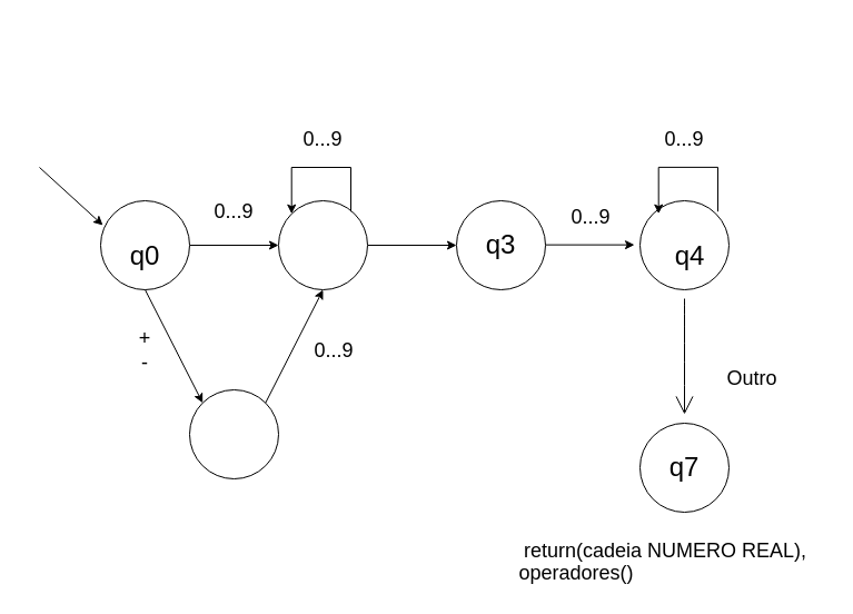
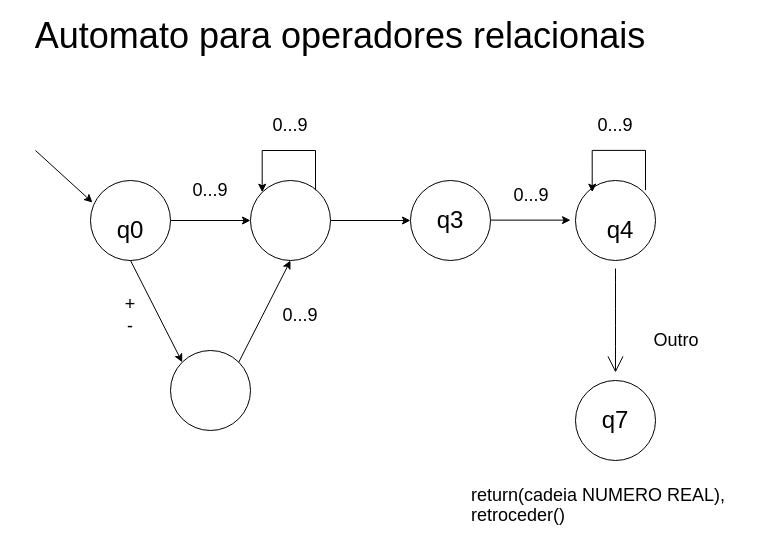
  <mxCell id="0" />
  <mxCell id="1" parent="0" />
  <mxCell id="2" value="" style="edgeStyle=orthogonalEdgeStyle;rounded=0;orthogonalLoop=1;jettySize=auto;html=1;" parent="1" source="3" target="5" edge="1"><mxGeometry relative="1" as="geometry" /></mxCell>
  <mxCell id="3" value="" style="ellipse;whiteSpace=wrap;html=1;aspect=fixed;" parent="1" vertex="1"><mxGeometry x="90" y="180" width="80" height="80" as="geometry" /></mxCell>
  <mxCell id="4" value="" style="edgeStyle=orthogonalEdgeStyle;rounded=0;orthogonalLoop=1;jettySize=auto;html=1;fontSize=24;" parent="1" source="5" target="8" edge="1"><mxGeometry relative="1" as="geometry" /></mxCell>
  <mxCell id="5" value="" style="ellipse;whiteSpace=wrap;html=1;aspect=fixed;" parent="1" vertex="1"><mxGeometry x="250" y="180" width="80" height="80" as="geometry" /></mxCell>
  <mxCell id="6" value="" style="endArrow=classic;html=1;rounded=0;entryX=0.025;entryY=0.275;entryDx=0;entryDy=0;entryPerimeter=0;" parent="1" target="3" edge="1"><mxGeometry width="50" height="50" relative="1" as="geometry"><mxPoint x="35" y="150" as="sourcePoint" /><mxPoint x="160" y="190" as="targetPoint" /></mxGeometry></mxCell>
  <mxCell id="7" value="&lt;font style=&quot;font-size: 24px;&quot;&gt;q0&lt;/font&gt;" style="text;html=1;strokeColor=none;fillColor=none;align=center;verticalAlign=middle;whiteSpace=wrap;rounded=0;" parent="1" vertex="1"><mxGeometry x="100" y="215" width="60" height="30" as="geometry" /></mxCell>
  <mxCell id="8" value="" style="ellipse;whiteSpace=wrap;html=1;aspect=fixed;" parent="1" vertex="1"><mxGeometry x="410" y="180" width="80" height="80" as="geometry" /></mxCell>
  <mxCell id="9" value="&lt;font style=&quot;font-size: 24px;&quot;&gt;q3&lt;/font&gt;" style="text;html=1;strokeColor=none;fillColor=none;align=center;verticalAlign=middle;whiteSpace=wrap;rounded=0;" parent="1" vertex="1"><mxGeometry x="420" y="205" width="60" height="30" as="geometry" /></mxCell>
  <mxCell id="10" value="" style="endArrow=classic;html=1;rounded=0;exitX=0.5;exitY=1;exitDx=0;exitDy=0;entryX=0;entryY=0;entryDx=0;entryDy=0;" parent="1" source="3" target="11" edge="1"><mxGeometry width="50" height="50" relative="1" as="geometry"><mxPoint x="115" y="260" as="sourcePoint" /><mxPoint x="175" y="550" as="targetPoint" /></mxGeometry></mxCell>
  <mxCell id="11" value="" style="ellipse;whiteSpace=wrap;html=1;aspect=fixed;" parent="1" vertex="1"><mxGeometry x="170" y="350" width="80" height="80" as="geometry" /></mxCell>
+ <mxCell id="12" value="&lt;font style=&quot;font-size: 36px;&quot;&gt;Automato para operadores relacionais&amp;nbsp;&lt;/font&gt;" style="text;html=1;strokeColor=none;fillColor=none;align=center;verticalAlign=middle;whiteSpace=wrap;rounded=0;" parent="1" vertex="1"><mxGeometry x="20" y="20" width="650" height="30" as="geometry" /></mxCell>
  <mxCell id="13" value="" style="endArrow=classic;html=1;rounded=0;exitX=1;exitY=0;exitDx=0;exitDy=0;entryX=0.5;entryY=1;entryDx=0;entryDy=0;" edge="1" parent="1" source="11" target="5"><mxGeometry width="50" height="50" relative="1" as="geometry"><mxPoint x="178" y="270" as="sourcePoint" /><mxPoint x="251.68" y="357.36" as="targetPoint" /></mxGeometry></mxCell>
  <mxCell id="14" value="" style="edgeStyle=orthogonalEdgeStyle;rounded=0;orthogonalLoop=1;jettySize=auto;html=1;fontSize=24;" edge="1" parent="1"><mxGeometry relative="1" as="geometry"><mxPoint x="490" y="219.63" as="sourcePoint" /><mxPoint x="570" y="219.63" as="targetPoint" /></mxGeometry></mxCell>
  <mxCell id="15" value="" style="edgeStyle=none;curved=1;rounded=0;orthogonalLoop=1;jettySize=auto;html=1;endArrow=open;startSize=14;endSize=14;sourcePerimeterSpacing=8;targetPerimeterSpacing=8;" edge="1" parent="1" source="16" target="18"><mxGeometry relative="1" as="geometry" /></mxCell>
  <mxCell id="16" value="" style="ellipse;whiteSpace=wrap;html=1;aspect=fixed;" vertex="1" parent="1"><mxGeometry x="575" y="180" width="80" height="80" as="geometry" /></mxCell>
  <mxCell id="17" value="&lt;font style=&quot;font-size: 24px;&quot;&gt;q4&lt;/font&gt;" style="text;html=1;strokeColor=none;fillColor=none;align=center;verticalAlign=middle;whiteSpace=wrap;rounded=0;" vertex="1" parent="1"><mxGeometry x="590" y="215" width="60" height="30" as="geometry" /></mxCell>
  <mxCell id="18" value="" style="ellipse;whiteSpace=wrap;html=1;aspect=fixed;hachureGap=4;" vertex="1" parent="1"><mxGeometry x="575" y="380" width="80" height="80" as="geometry" /></mxCell>
  <mxCell id="19" value="&lt;font style=&quot;font-size: 24px;&quot;&gt;q7&lt;/font&gt;" style="text;html=1;strokeColor=none;fillColor=none;align=center;verticalAlign=middle;whiteSpace=wrap;rounded=0;" vertex="1" parent="1"><mxGeometry x="585" y="405" width="60" height="30" as="geometry" /></mxCell>
  <mxCell id="20" value="&lt;font style=&quot;font-size: 18px;&quot;&gt;0...9&lt;/font&gt;" style="text;strokeColor=none;fillColor=none;html=1;align=center;verticalAlign=middle;whiteSpace=wrap;rounded=0;hachureGap=4;" vertex="1" parent="1"><mxGeometry x="180" y="175" width="60" height="30" as="geometry" /></mxCell>
  <mxCell id="21" value="&lt;font style=&quot;font-size: 18px;&quot;&gt;+&lt;br&gt;-&lt;br&gt;&lt;/font&gt;" style="text;strokeColor=none;fillColor=none;html=1;align=center;verticalAlign=middle;whiteSpace=wrap;rounded=0;hachureGap=4;" vertex="1" parent="1"><mxGeometry x="100" y="300" width="60" height="30" as="geometry" /></mxCell>
  <mxCell id="22" value="&lt;font style=&quot;font-size: 18px;&quot;&gt;0...9&lt;/font&gt;" style="text;strokeColor=none;fillColor=none;html=1;align=center;verticalAlign=middle;whiteSpace=wrap;rounded=0;hachureGap=4;" vertex="1" parent="1"><mxGeometry x="270" y="300" width="60" height="30" as="geometry" /></mxCell>
  <mxCell id="23" value="" style="edgeStyle=orthogonalEdgeStyle;rounded=0;orthogonalLoop=1;jettySize=auto;html=1;entryX=0;entryY=0;entryDx=0;entryDy=0;" edge="1" parent="1" target="5"><mxGeometry relative="1" as="geometry"><mxPoint x="315" y="189.76" as="sourcePoint" /><mxPoint x="265" y="150" as="targetPoint" /><Array as="points"><mxPoint x="315" y="150" /><mxPoint x="262" y="150" /></Array></mxGeometry></mxCell>
  <mxCell id="24" value="&lt;font style=&quot;font-size: 18px;&quot;&gt;0...9&lt;/font&gt;" style="text;strokeColor=none;fillColor=none;html=1;align=center;verticalAlign=middle;whiteSpace=wrap;rounded=0;hachureGap=4;" vertex="1" parent="1"><mxGeometry x="260" y="110" width="60" height="30" as="geometry" /></mxCell>
  <mxCell id="25" value="" style="edgeStyle=orthogonalEdgeStyle;rounded=0;orthogonalLoop=1;jettySize=auto;html=1;entryX=0;entryY=0;entryDx=0;entryDy=0;" edge="1" parent="1"><mxGeometry relative="1" as="geometry"><mxPoint x="645" y="189.7" as="sourcePoint" /><mxPoint x="591.716" y="191.656" as="targetPoint" /><Array as="points"><mxPoint x="645" y="149.94" /><mxPoint x="592" y="149.94" /></Array></mxGeometry></mxCell>
  <mxCell id="26" value="&lt;font style=&quot;font-size: 18px;&quot;&gt;0...9&lt;/font&gt;" style="text;strokeColor=none;fillColor=none;html=1;align=center;verticalAlign=middle;whiteSpace=wrap;rounded=0;hachureGap=4;" vertex="1" parent="1"><mxGeometry x="501" y="180" width="60" height="30" as="geometry" /></mxCell>
  <mxCell id="27" value="&lt;font style=&quot;font-size: 18px;&quot;&gt;0...9&lt;/font&gt;" style="text;strokeColor=none;fillColor=none;html=1;align=center;verticalAlign=middle;whiteSpace=wrap;rounded=0;hachureGap=4;" vertex="1" parent="1"><mxGeometry x="585" y="110" width="60" height="30" as="geometry" /></mxCell>
  <mxCell id="28" value="&lt;font style=&quot;font-size: 18px;&quot;&gt;Outro&lt;/font&gt;" style="text;strokeColor=none;fillColor=none;html=1;align=center;verticalAlign=middle;whiteSpace=wrap;rounded=0;hachureGap=4;" vertex="1" parent="1"><mxGeometry x="646" y="325" width="60" height="30" as="geometry" /></mxCell>
  <mxCell id="29" value="&lt;font style=&quot;font-size: 18px;&quot;&gt;return(cadeia NUMERO REAL),&lt;/font&gt;" style="text;strokeColor=none;fillColor=none;html=1;align=center;verticalAlign=middle;whiteSpace=wrap;rounded=0;hachureGap=4;" vertex="1" parent="1"><mxGeometry x="451" y="480" width="294" height="30" as="geometry" /></mxCell>
- <mxCell id="30" value="&lt;span style=&quot;font-size: 18px;&quot;&gt;operadores()&lt;/span&gt;" style="text;strokeColor=none;fillColor=none;html=1;align=center;verticalAlign=middle;whiteSpace=wrap;rounded=0;hachureGap=4;" vertex="1" parent="1"><mxGeometry x="371" y="500" width="294" height="30" as="geometry" /></mxCell>
+ <mxCell id="30" value="&lt;span style=&quot;font-size: 18px;&quot;&gt;retroceder()&lt;/span&gt;" style="text;strokeColor=none;fillColor=none;html=1;align=center;verticalAlign=middle;whiteSpace=wrap;rounded=0;hachureGap=4;" vertex="1" parent="1"><mxGeometry x="371" y="500" width="294" height="30" as="geometry" /></mxCell>
